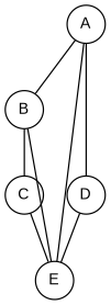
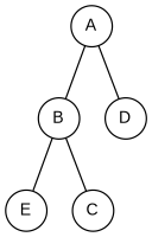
  graph {
    fontname="Liberation Sans"
    splines=false
    node [fixedsize=true fontname="Liberation Sans" fontsize=12 shape=circle]
    edge [fontname="Liberation Sans"]
    A [width=.4]
    B [width=.4]
    D [width=.4]
    E [width=.4]
    C [width=.4]
    A -- B
    A -- D
-   A -- E
    B -- E
    B -- C
-   D -- E
-   C -- E
  }
